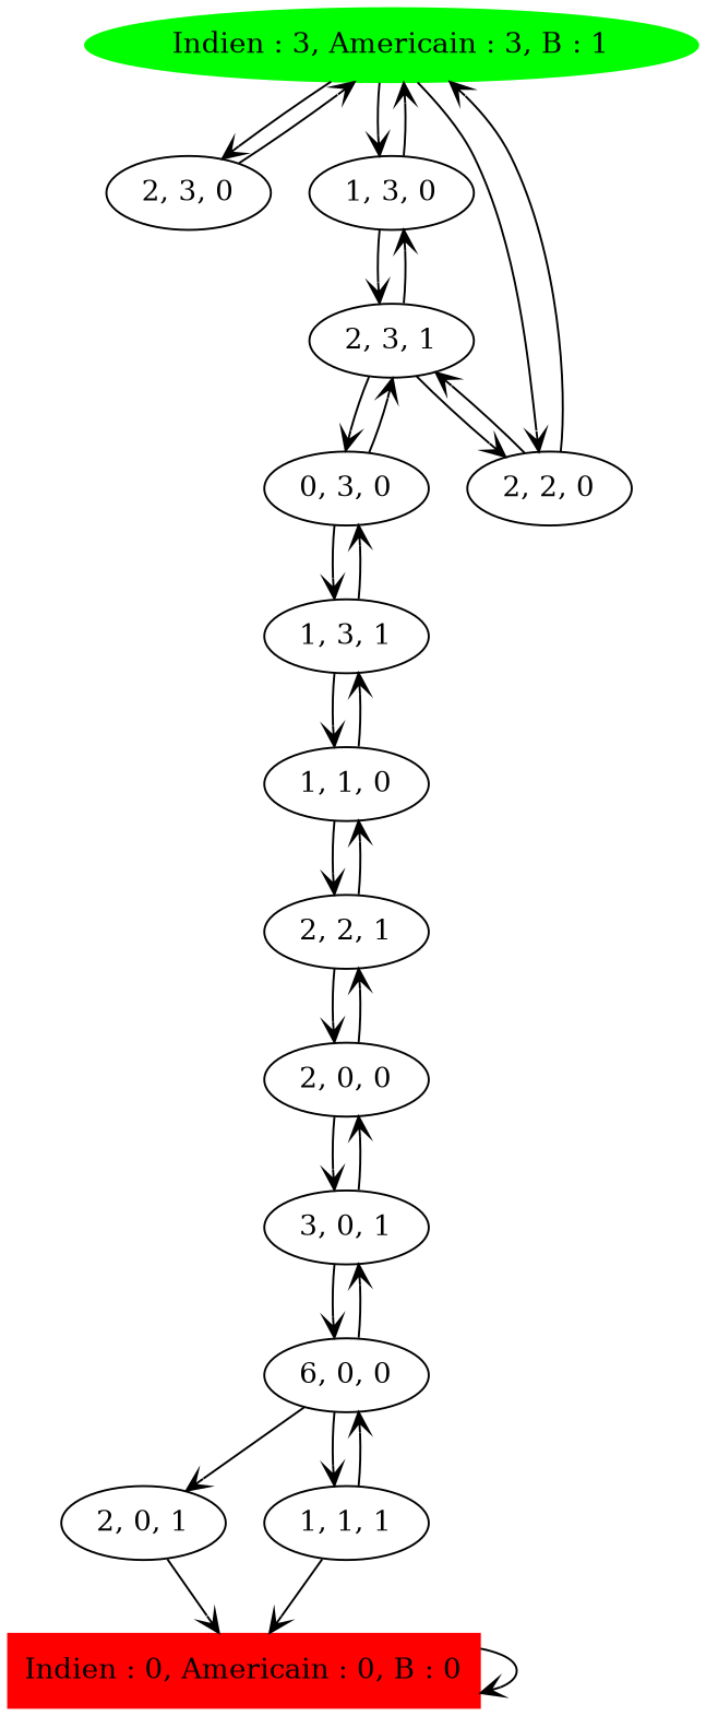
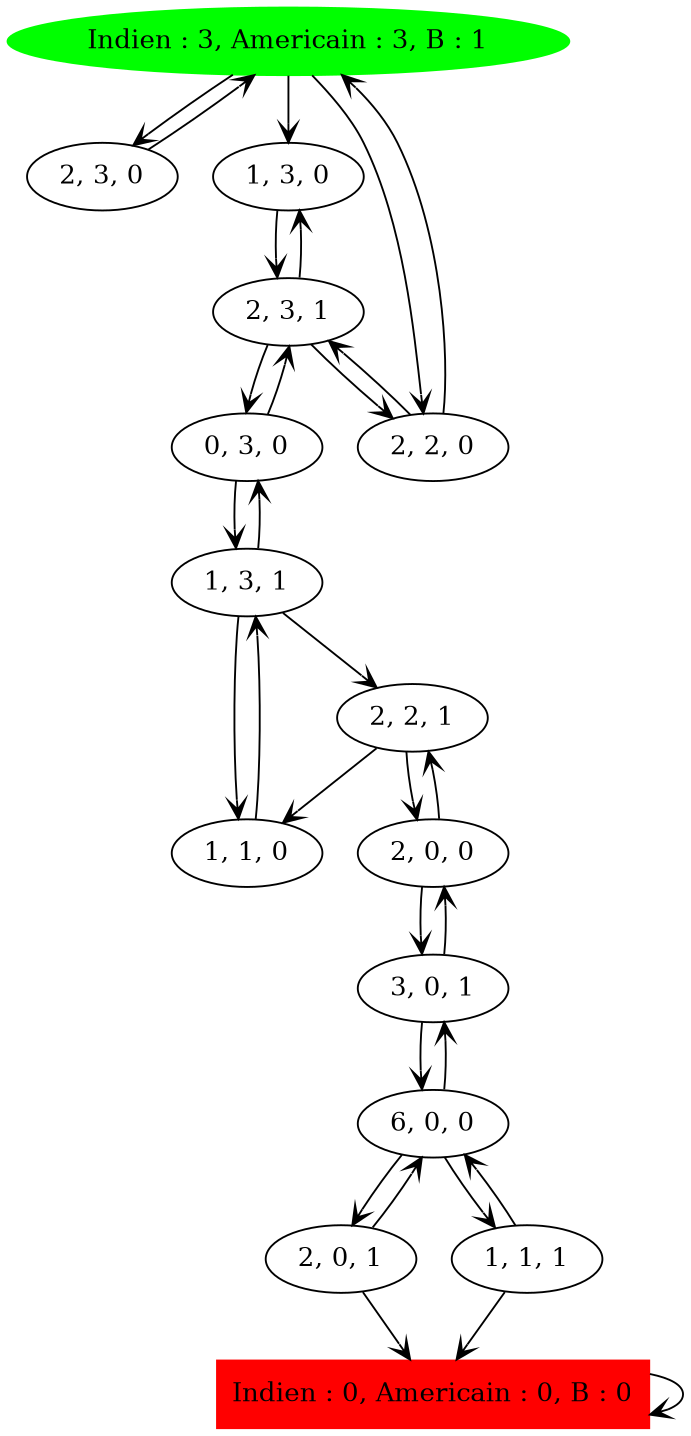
  digraph {
    edge [arrowhead=open]
    n1 [color=green label="Indien : 3, Americain : 3, B : 1" shape=ellipse style=filled]
    "2, 3, 0"
    "1, 3, 0"
    "2, 2, 0"
    "2, 3, 1"
    n6 [color=red label="Indien : 0, Americain : 0, B : 0" shape=box style=filled]
    "0, 3, 0"
    "1, 3, 1"
    "1, 1, 0"
    "2, 2, 1"
    "2, 0, 0"
    "3, 0, 1"
    n13 [label="6, 0, 0"]
    "2, 0, 1"
    "1, 1, 1"
    n1 -> "2, 3, 0"
    n1 -> "1, 3, 0"
    n1 -> "2, 2, 0"
    "2, 3, 0" -> n1
-   "1, 3, 0" -> n1
    "1, 3, 0" -> "2, 3, 1"
    "2, 2, 0" -> n1
    "2, 2, 0" -> "2, 3, 1"
    "2, 3, 1" -> "1, 3, 0"
    "2, 3, 1" -> "2, 2, 0"
    "2, 3, 1" -> "0, 3, 0"
    n6 -> n6
    "0, 3, 0" -> "2, 3, 1"
    "0, 3, 0" -> "1, 3, 1"
    "1, 3, 1" -> "0, 3, 0"
    "1, 3, 1" -> "1, 1, 0"
    "1, 1, 0" -> "1, 3, 1"
-   "1, 1, 0" -> "2, 2, 1"
+   "1, 3, 1" -> "2, 2, 1"
    "2, 2, 1" -> "1, 1, 0"
    "2, 2, 1" -> "2, 0, 0"
    "2, 0, 0" -> "2, 2, 1"
    "2, 0, 0" -> "3, 0, 1"
    "3, 0, 1" -> "2, 0, 0"
    "3, 0, 1" -> n13
    n13 -> "3, 0, 1"
    n13 -> "2, 0, 1"
    n13 -> "1, 1, 1"
    "2, 0, 1" -> n6
+   "2, 0, 1" -> n13
    "1, 1, 1" -> n6
    "1, 1, 1" -> n13
  }
